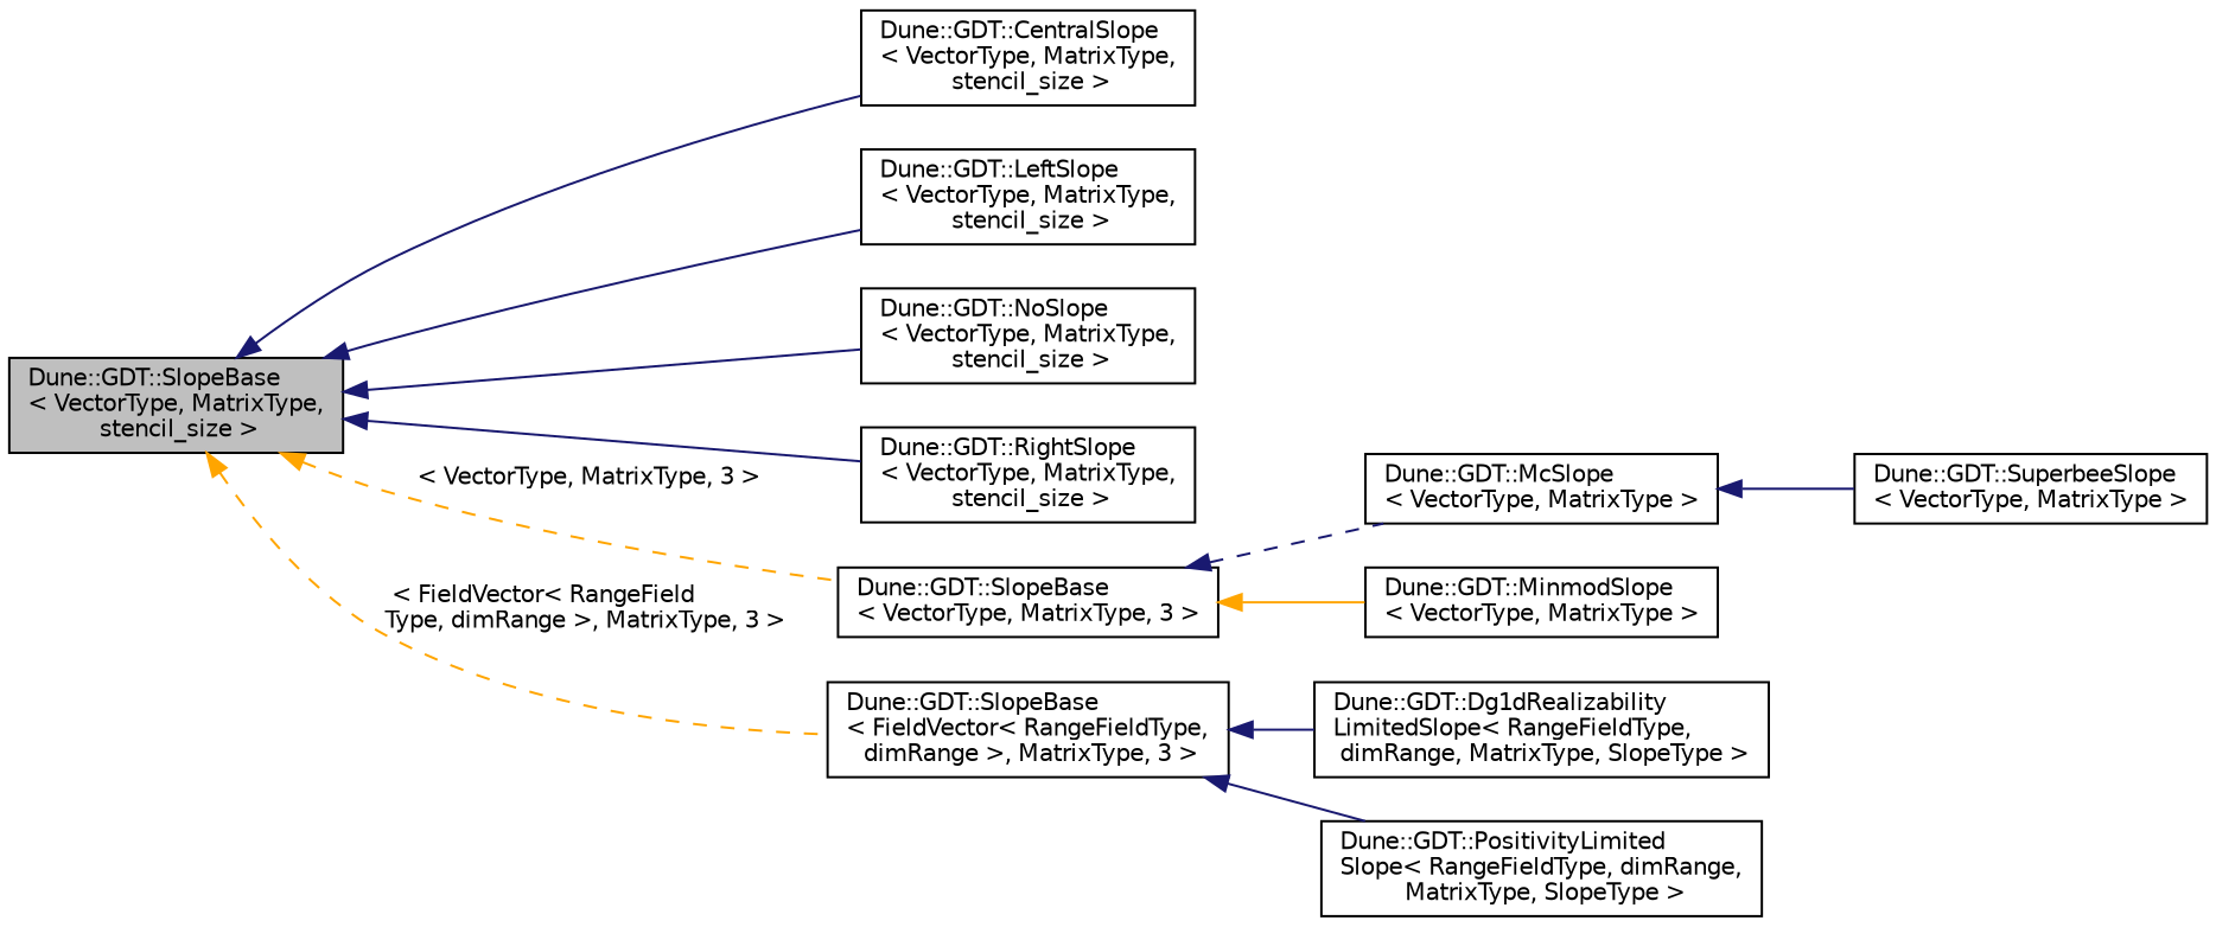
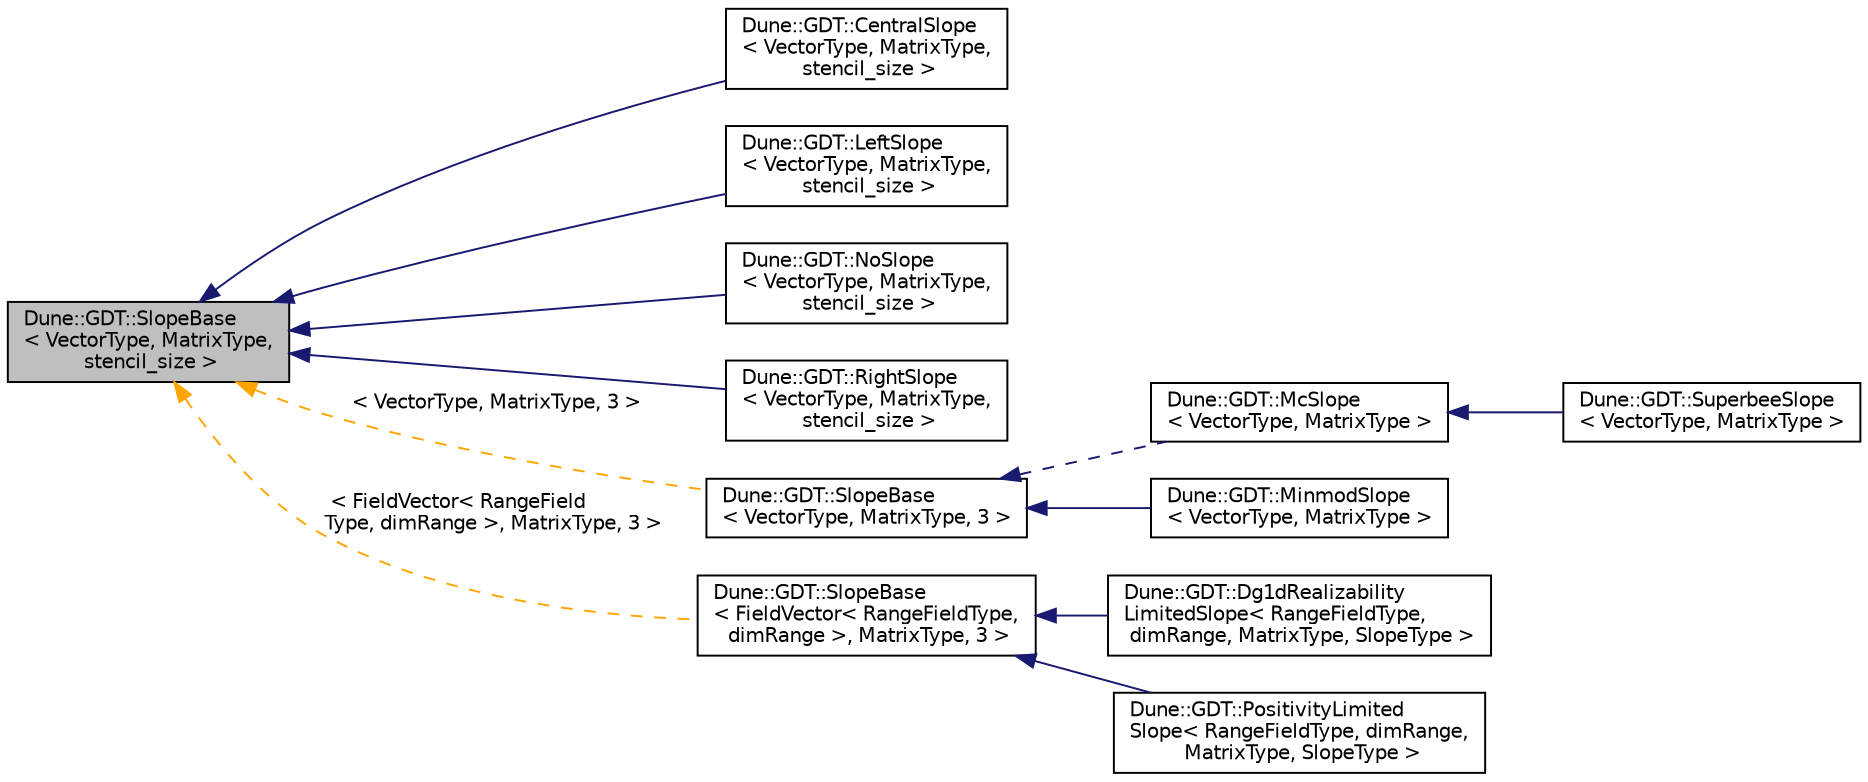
  digraph {
    rankdir=LR
    node [color=black fillcolor=white fontname=Helvetica fontsize=10 shape=record style=filled]
    edge [color=midnightblue dir=back fontname=Helvetica fontsize=10 labelfontname=Helvetica labelfontsize=10 style=solid]
    n1 [fillcolor=grey75 fontcolor=black height=0.2 label="Dune::GDT::SlopeBase\l\< VectorType, MatrixType,\l stencil_size \>" width=0.4]
    n2 [height=0.2 label="Dune::GDT::CentralSlope\l\< VectorType, MatrixType,\l stencil_size \>" width=0.4]
    n3 [height=0.2 label="Dune::GDT::LeftSlope\l\< VectorType, MatrixType,\l stencil_size \>" width=0.4]
    n4 [height=0.2 label="Dune::GDT::NoSlope\l\< VectorType, MatrixType,\l stencil_size \>" width=0.4]
    n5 [height=0.2 label="Dune::GDT::RightSlope\l\< VectorType, MatrixType,\l stencil_size \>" width=0.4]
    n6 [height=0.2 label="Dune::GDT::SlopeBase\l\< VectorType, MatrixType, 3 \>" width=0.4]
    n7 [height=0.2 label="Dune::GDT::SlopeBase\l\< FieldVector\< RangeFieldType,\l dimRange \>, MatrixType, 3 \>" width=0.4]
    n8 [height=0.2 label="Dune::GDT::McSlope\l\< VectorType, MatrixType \>" width=0.4]
    n9 [height=0.2 label="Dune::GDT::MinmodSlope\l\< VectorType, MatrixType \>" width=0.4]
    n10 [height=0.2 label="Dune::GDT::Dg1dRealizability\lLimitedSlope\< RangeFieldType,\l dimRange, MatrixType, SlopeType \>" width=0.4]
    n11 [height=0.2 label="Dune::GDT::PositivityLimited\lSlope\< RangeFieldType, dimRange,\l MatrixType, SlopeType \>" width=0.4]
    n12 [height=0.2 label="Dune::GDT::SuperbeeSlope\l\< VectorType, MatrixType \>" width=0.4]
    n1 -> n2
    n1 -> n3
    n1 -> n4
    n1 -> n5
    n1 -> n6 [color=orange label=" \< VectorType, MatrixType, 3 \>" style=dashed]
    n1 -> n7 [color=orange label=" \< FieldVector\< RangeField\lType, dimRange \>, MatrixType, 3 \>" style=dashed]
    n6 -> n8 [style=dashed]
-   n6 -> n9 [color=orange]
+   n6 -> n9
    n7 -> n10
    n7 -> n11
    n8 -> n12
  }
